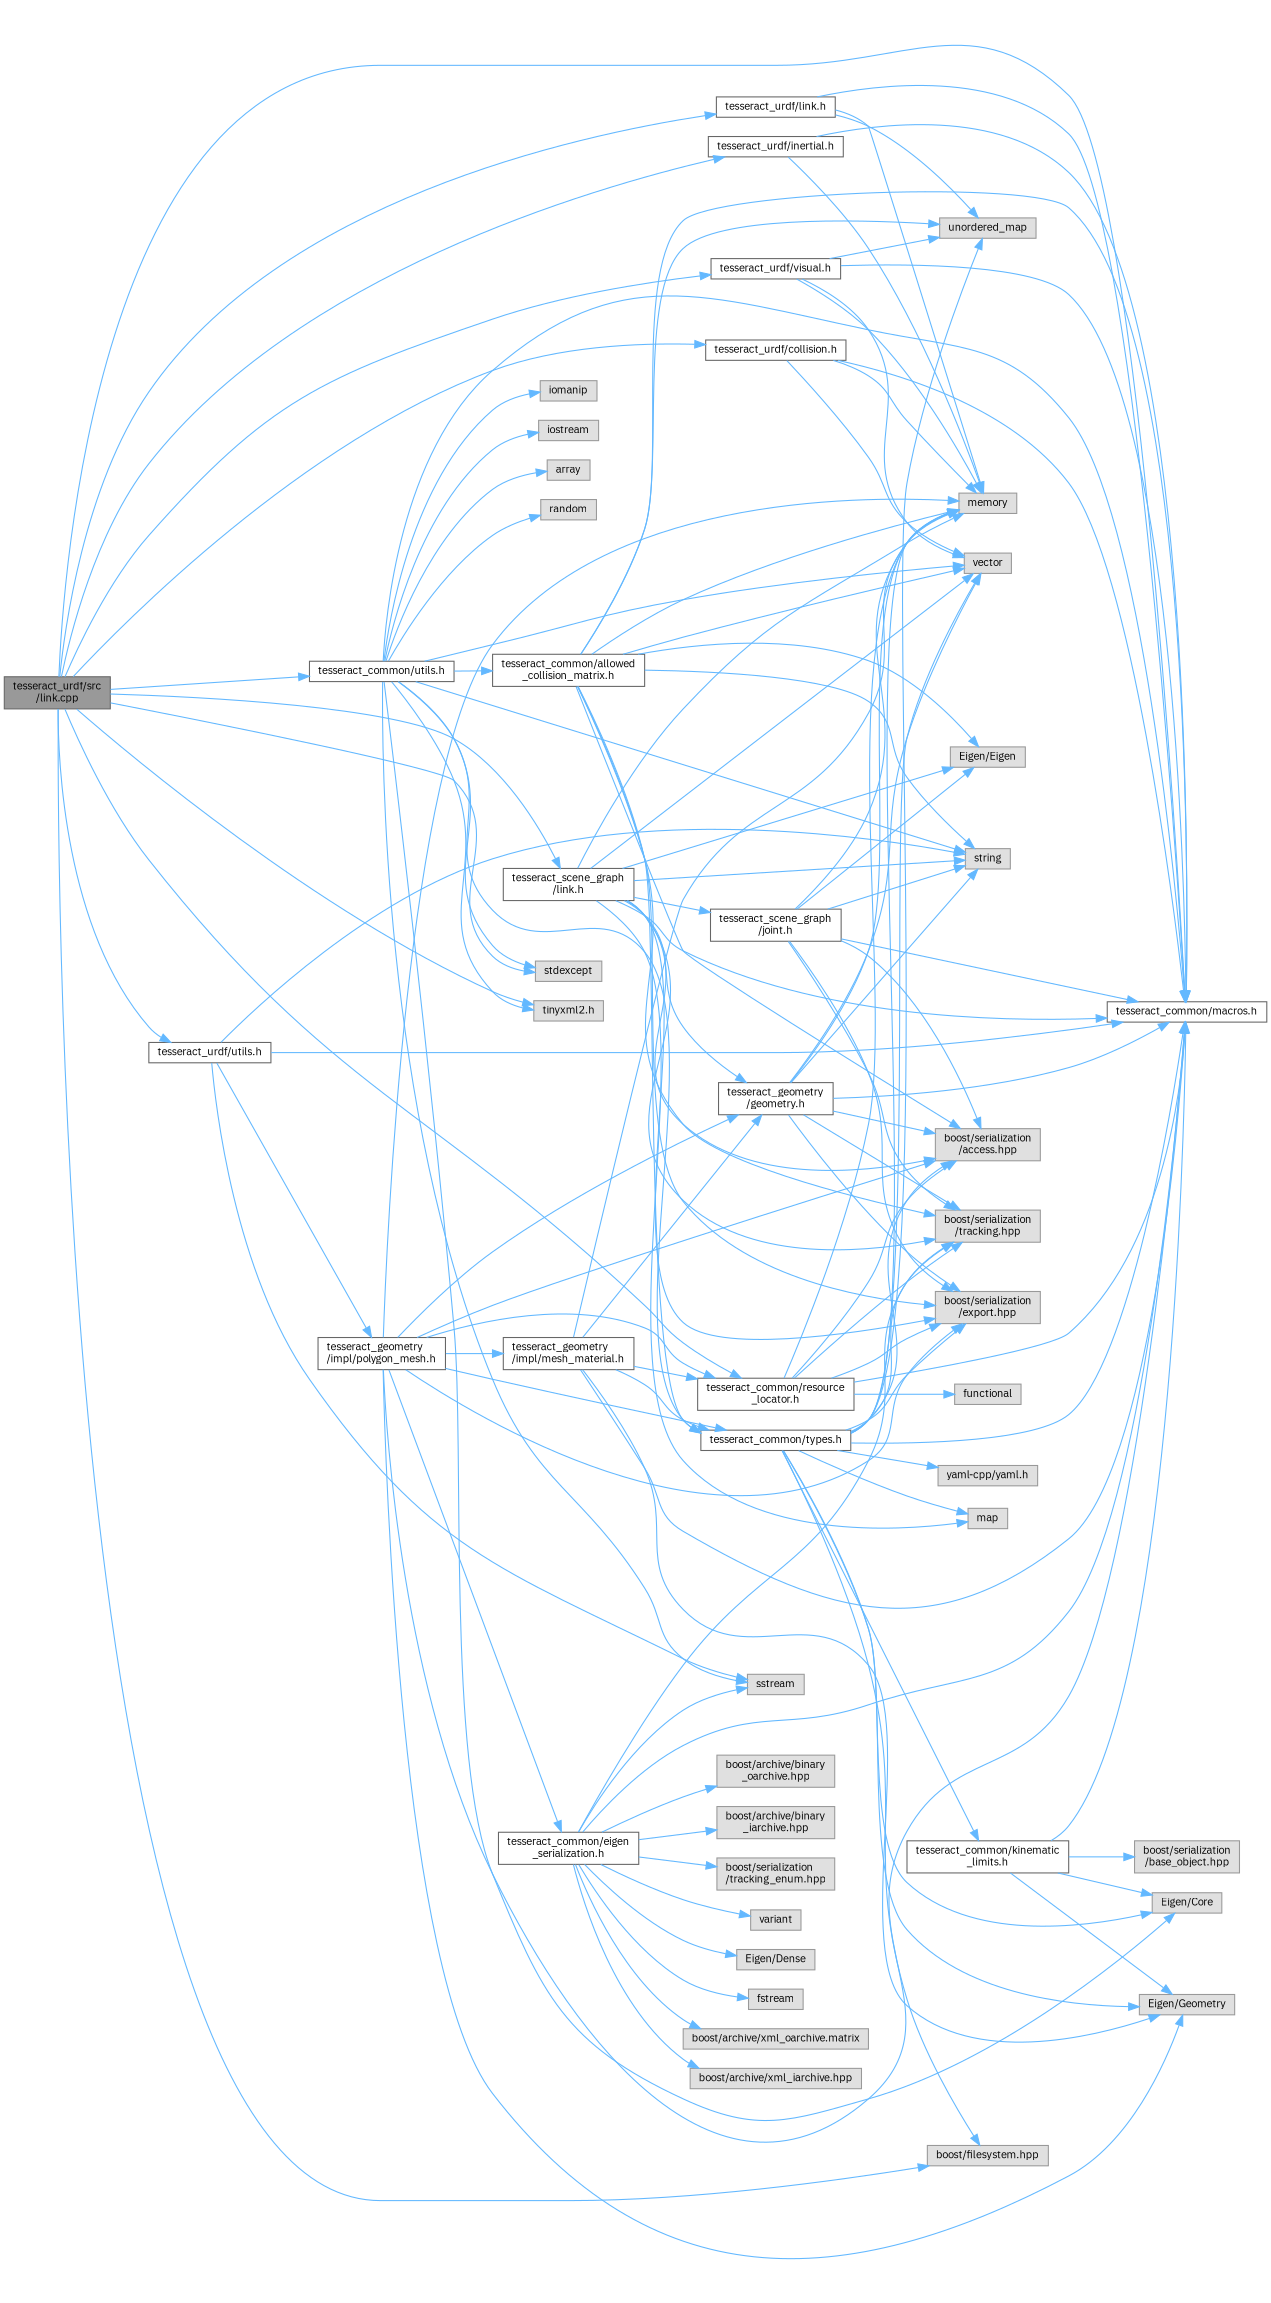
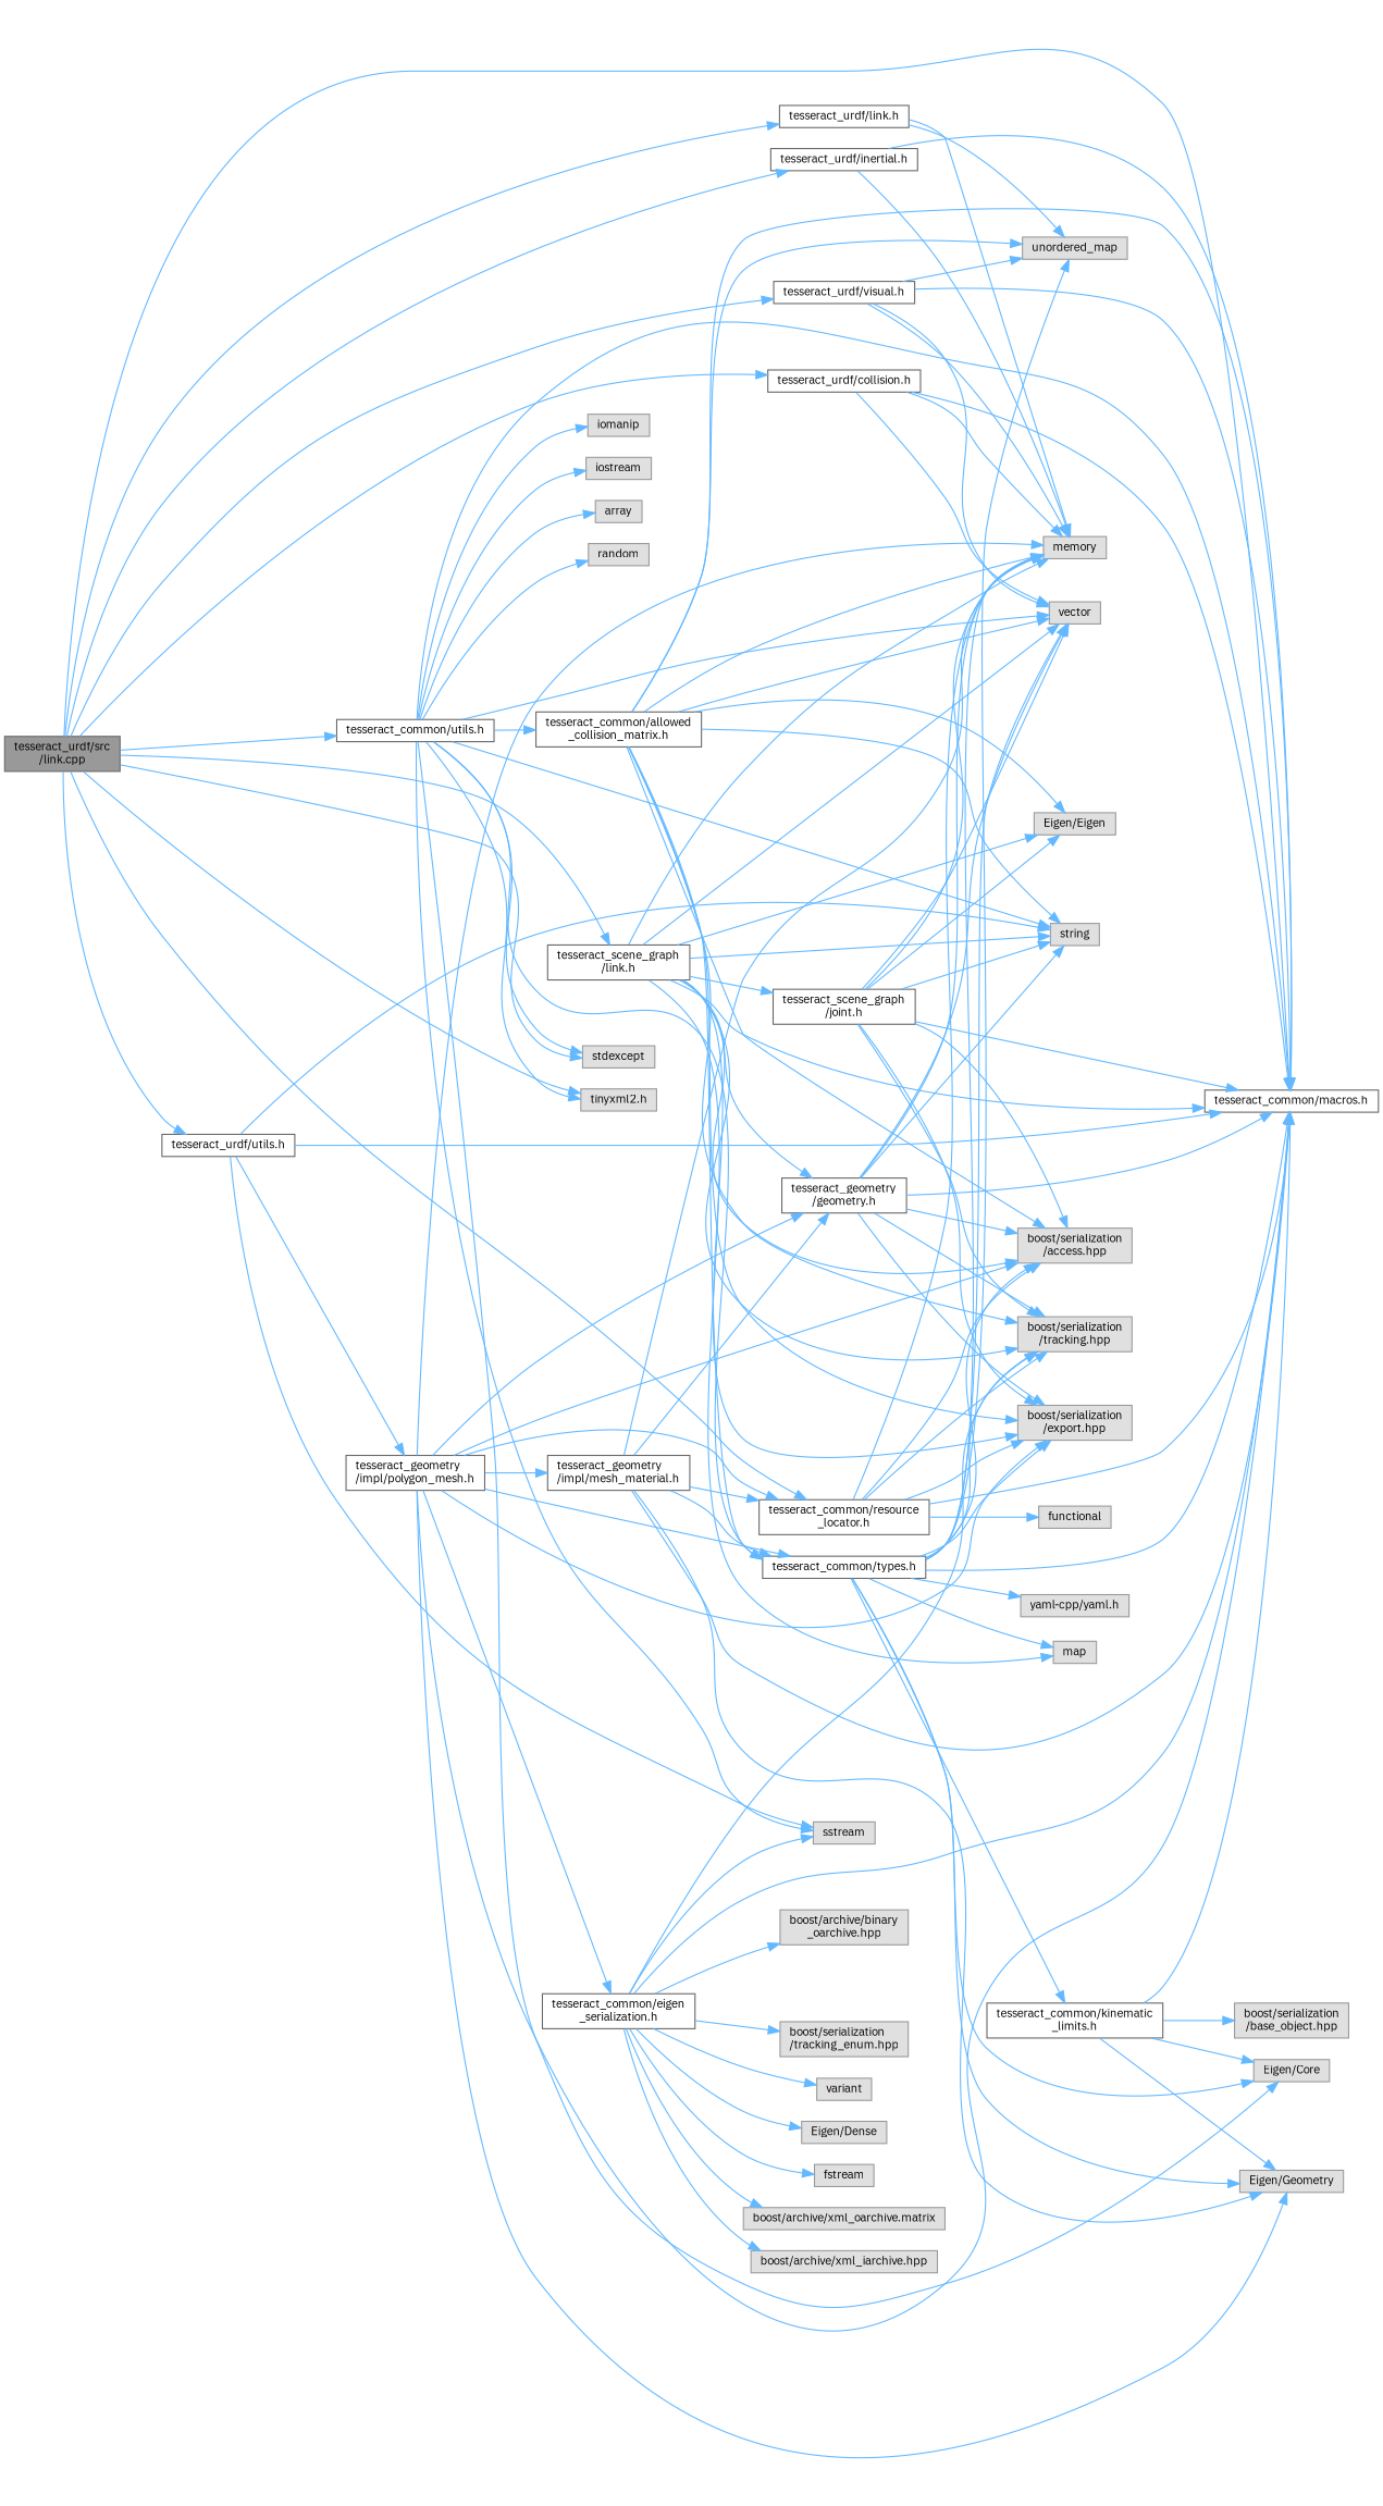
  digraph {
    fontname="IBM Plex Sans"
    rankdir=LR
    node [color=grey60 fillcolor="#E0E0E0" fontname="IBM Plex Sans" fontsize=10 shape=box style=filled]
    edge [color=steelblue1 fontname="IBM Plex Sans" fontsize=10 labelfontname=Helvetica labelfontsize=10 style=solid]
    n1 [color=gray40 fillcolor=grey60 fontcolor=black height=0.2 label="tesseract_urdf/src\l/link.cpp" width=0.4]
    n2 [color=grey40 fillcolor=white height=0.2 label="tesseract_common/macros.h" width=0.4]
    n3 [height=0.2 label=stdexcept width=0.4]
-   n4 [height=0.2 label="boost/filesystem.hpp" width=0.4]
    n5 [color=grey40 fillcolor=white height=0.2 label="tesseract_common/utils.h" width=0.4]
    n6 [height=0.2 label="tinyxml2.h" width=0.4]
    n7 [color=grey40 fillcolor=white height=0.2 label="tesseract_scene_graph\l/link.h" width=0.4]
    n8 [color=grey40 fillcolor=white height=0.2 label="tesseract_common/resource\l_locator.h" width=0.4]
    n9 [color=grey40 fillcolor=white height=0.2 label="tesseract_urdf/collision.h" width=0.4]
    n10 [color=grey40 fillcolor=white height=0.2 label="tesseract_urdf/inertial.h" width=0.4]
    n11 [color=grey40 fillcolor=white height=0.2 label="tesseract_urdf/link.h" width=0.4]
    n12 [color=grey40 fillcolor=white height=0.2 label="tesseract_urdf/utils.h" width=0.4]
    n13 [color=grey40 fillcolor=white height=0.2 label="tesseract_urdf/visual.h" width=0.4]
    n14 [height=0.2 label=array width=0.4]
    n15 [height=0.2 label=vector width=0.4]
    n16 [height=0.2 label=string width=0.4]
    n17 [height=0.2 label=sstream width=0.4]
    n18 [height=0.2 label=random width=0.4]
    n19 [height=0.2 label=iomanip width=0.4]
    n20 [height=0.2 label="Eigen/Core" width=0.4]
    n21 [height=0.2 label=iostream width=0.4]
    n22 [color=grey40 fillcolor=white height=0.2 label="tesseract_common/allowed\l_collision_matrix.h" width=0.4]
    n23 [color=grey40 fillcolor=white height=0.2 label="tesseract_common/types.h" width=0.4]
    n24 [height=0.2 label="boost/serialization\l/access.hpp" width=0.4]
    n25 [height=0.2 label=memory width=0.4]
    n26 [height=0.2 label="Eigen/Eigen" width=0.4]
    n27 [height=0.2 label="boost/serialization\l/export.hpp" width=0.4]
    n28 [height=0.2 label="boost/serialization\l/tracking.hpp" width=0.4]
    n29 [height=0.2 label=map width=0.4]
    n30 [color=grey40 fillcolor=white height=0.2 label="tesseract_scene_graph\l/joint.h" width=0.4]
    n31 [color=grey40 fillcolor=white height=0.2 label="tesseract_geometry\l/geometry.h" width=0.4]
    n32 [height=0.2 label=functional width=0.4]
    n33 [height=0.2 label=unordered_map width=0.4]
    n34 [color=grey40 fillcolor=white height=0.2 label="tesseract_geometry\l/impl/polygon_mesh.h" width=0.4]
    n35 [height=0.2 label="Eigen/Geometry" width=0.4]
    n36 [height=0.2 label="yaml-cpp/yaml.h" width=0.4]
    n37 [color=grey40 fillcolor=white height=0.2 label="tesseract_common/kinematic\l_limits.h" width=0.4]
    n38 [height=0.2 label="boost/serialization\l/base_object.hpp" width=0.4]
    n39 [color=grey40 fillcolor=white height=0.2 label="tesseract_common/eigen\l_serialization.h" width=0.4]
    n40 [color=grey40 fillcolor=white height=0.2 label="tesseract_geometry\l/impl/mesh_material.h" width=0.4]
    n41 [height=0.2 label=variant width=0.4]
    n42 [height=0.2 label="Eigen/Dense" width=0.4]
    n43 [height=0.2 label=fstream width=0.4]
    n44 [height=0.2 label="boost/archive/xml_oarchive.matrix" width=0.4]
    n45 [height=0.2 label="boost/archive/xml_iarchive.hpp" width=0.4]
    n46 [height=0.2 label="boost/archive/binary\l_oarchive.hpp" width=0.4]
-   n47 [height=0.2 label="boost/archive/binary\l_iarchive.hpp" width=0.4]
    n48 [height=0.2 label="boost/serialization\l/tracking_enum.hpp" width=0.4]
    n1 -> n2
    n1 -> n3
-   n1 -> n4
    n1 -> n5
    n1 -> n6
    n1 -> n7
    n1 -> n8
    n1 -> n9
    n1 -> n10
    n1 -> n11
    n1 -> n12
    n1 -> n13
    n5 -> n2
    n5 -> n3
    n5 -> n6
    n5 -> n14
    n5 -> n15
    n5 -> n16
    n5 -> n17
    n5 -> n18
    n5 -> n19
    n5 -> n20
    n5 -> n21
    n5 -> n22
    n5 -> n23
    n7 -> n2
    n7 -> n15
    n7 -> n16
    n7 -> n24
    n7 -> n25
    n7 -> n26
    n7 -> n27
    n7 -> n28
    n7 -> n29
    n7 -> n30
    n7 -> n31
    n8 -> n2
    n8 -> n24
    n8 -> n25
    n8 -> n27
    n8 -> n28
    n8 -> n32
    n9 -> n2
    n9 -> n15
    n9 -> n25
    n10 -> n2
    n10 -> n25
-   n11 -> n2
    n11 -> n25
    n11 -> n33
    n12 -> n2
    n12 -> n16
    n12 -> n17
    n12 -> n34
    n13 -> n2
    n13 -> n15
    n13 -> n25
    n13 -> n33
    n22 -> n2
    n22 -> n15
    n22 -> n16
    n22 -> n23
    n22 -> n24
    n22 -> n25
    n22 -> n26
    n22 -> n27
    n22 -> n28
    n22 -> n33
    n23 -> n2
-   n23 -> n4
    n23 -> n15
    n23 -> n20
    n23 -> n24
    n23 -> n25
    n23 -> n27
    n23 -> n28
    n23 -> n29
    n23 -> n33
    n23 -> n35
    n23 -> n36
    n23 -> n37
    n30 -> n2
+   n30 -> n15
    n30 -> n16
    n30 -> n24
    n30 -> n25
    n30 -> n26
    n30 -> n27
    n30 -> n28
    n31 -> n2
    n31 -> n15
    n31 -> n16
    n31 -> n24
    n31 -> n25
    n31 -> n27
    n31 -> n28
    n34 -> n2
    n34 -> n8
    n34 -> n23
    n34 -> n24
    n34 -> n25
    n34 -> n27
    n34 -> n31
    n34 -> n35
    n34 -> n39
    n34 -> n40
    n37 -> n2
    n37 -> n20
    n37 -> n35
    n37 -> n38
    n39 -> n2
    n39 -> n17
    n39 -> n28
    n39 -> n41
    n39 -> n42
    n39 -> n43
    n39 -> n44
    n39 -> n45
    n39 -> n46
-   n39 -> n47
    n39 -> n48
    n40 -> n2
    n40 -> n8
    n40 -> n23
    n40 -> n25
    n40 -> n31
    n40 -> n35
  }
